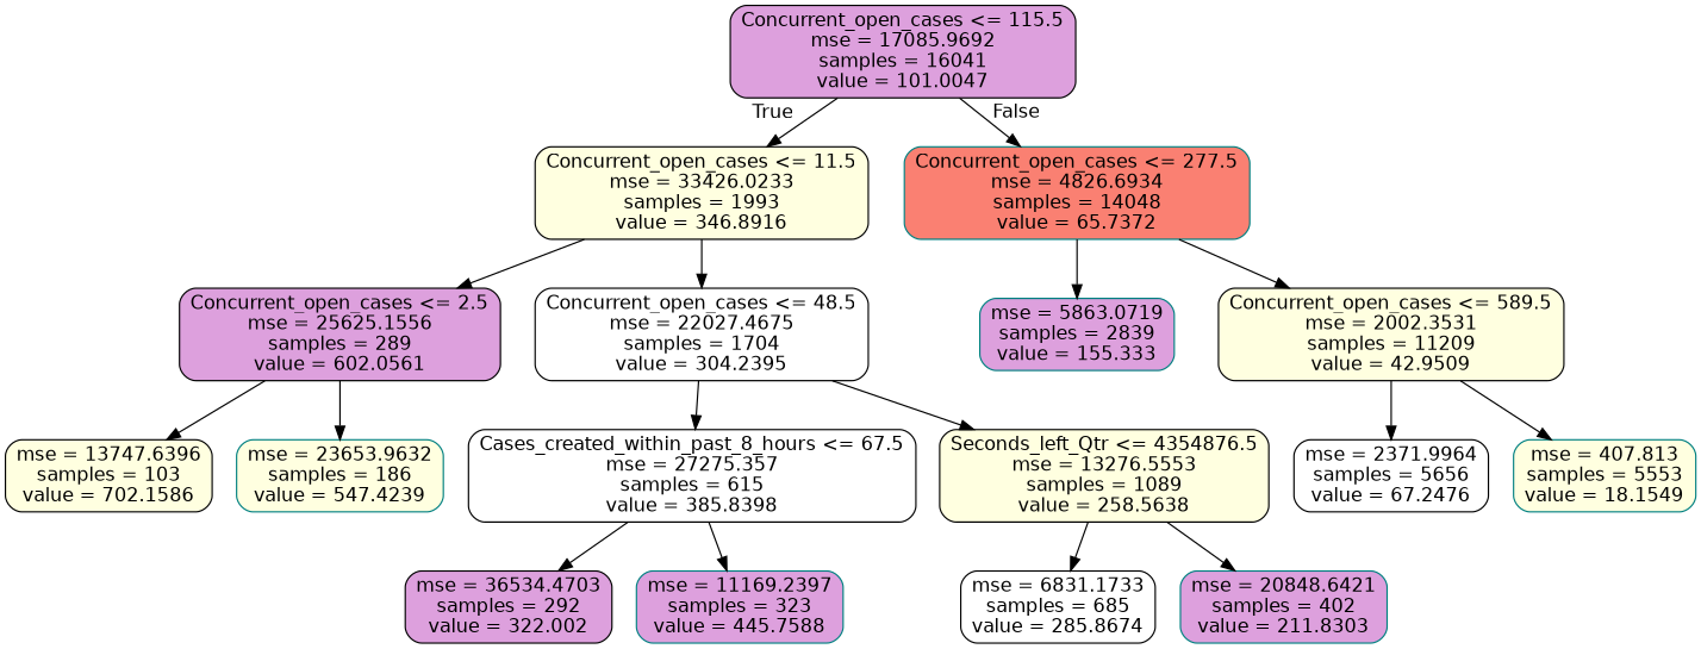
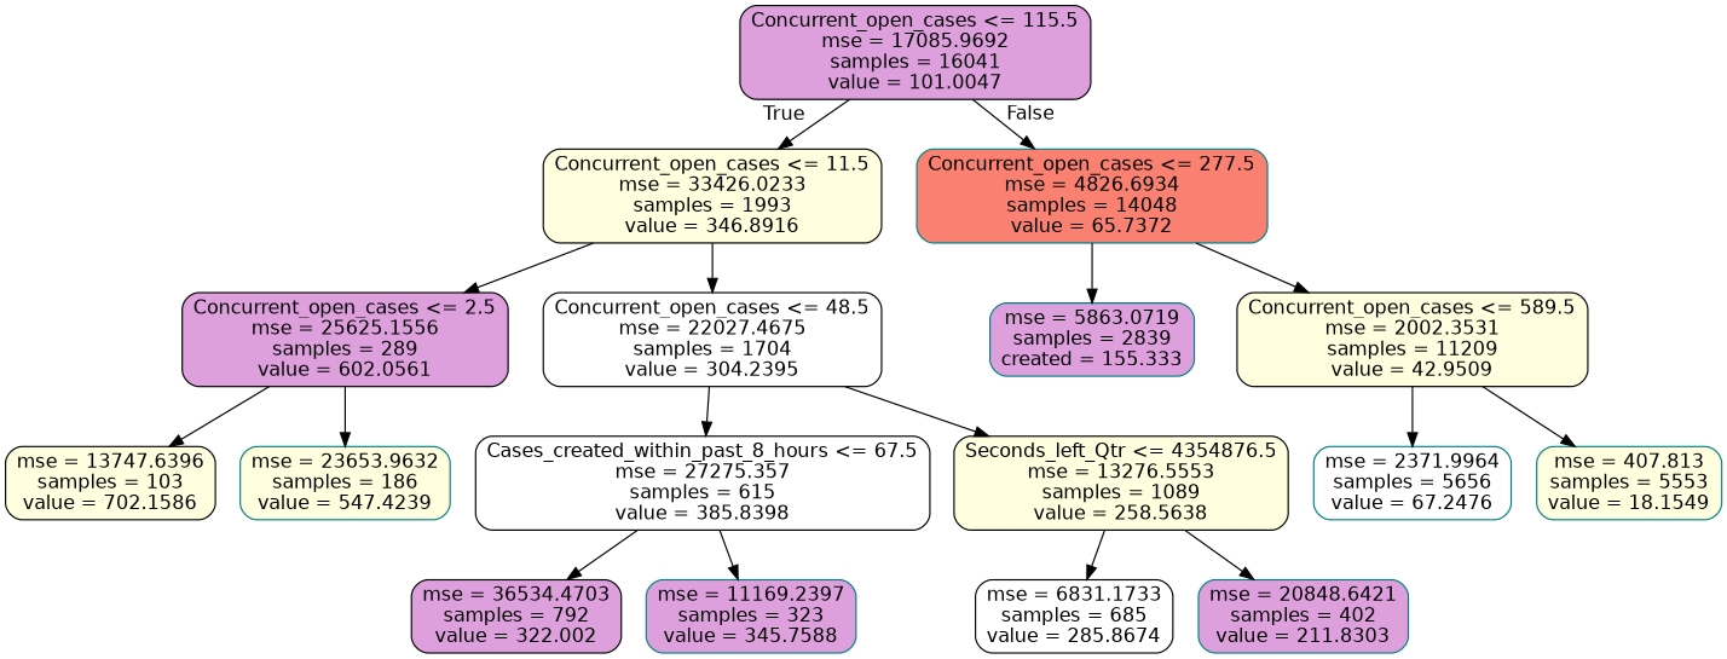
  digraph {
    node [color=black fillcolor=plum fontname=helvetica shape=box style="filled, rounded"]
    edge [fontname=helvetica]
    n1 [label="Concurrent_open_cases <= 115.5\nmse = 17085.9692\nsamples = 16041\nvalue = 101.0047"]
    n2 [fillcolor=lightyellow label="Concurrent_open_cases <= 11.5\nmse = 33426.0233\nsamples = 1993\nvalue = 346.8916"]
    n3 [color=teal fillcolor=salmon label="Concurrent_open_cases <= 277.5\nmse = 4826.6934\nsamples = 14048\nvalue = 65.7372"]
    n4 [label="Concurrent_open_cases <= 2.5\nmse = 25625.1556\nsamples = 289\nvalue = 602.0561"]
    n5 [fillcolor=white label="Concurrent_open_cases <= 48.5\nmse = 22027.4675\nsamples = 1704\nvalue = 304.2395"]
-   n6 [color=teal label="mse = 5863.0719\nsamples = 2839\nvalue = 155.333"]
+   n6 [color=teal label="mse = 5863.0719\nsamples = 2839\ncreated = 155.333"]
    n7 [fillcolor=lightyellow label="Concurrent_open_cases <= 589.5\nmse = 2002.3531\nsamples = 11209\nvalue = 42.9509"]
    n8 [fillcolor=lightyellow label="mse = 13747.6396\nsamples = 103\nvalue = 702.1586"]
    n9 [color=teal fillcolor=lightyellow label="mse = 23653.9632\nsamples = 186\nvalue = 547.4239"]
    n10 [fillcolor=white label="Cases_created_within_past_8_hours <= 67.5\nmse = 27275.357\nsamples = 615\nvalue = 385.8398"]
    n11 [fillcolor=lightyellow label="Seconds_left_Qtr <= 4354876.5\nmse = 13276.5553\nsamples = 1089\nvalue = 258.5638"]
-   n12 [label="mse = 36534.4703\nsamples = 292\nvalue = 322.002"]
-   n13 [color=teal label="mse = 11169.2397\nsamples = 323\nvalue = 445.7588"]
+   n12 [label="mse = 36534.4703\nsamples = 792\nvalue = 322.002"]
+   n13 [color=teal label="mse = 11169.2397\nsamples = 323\nvalue = 345.7588"]
    n14 [fillcolor=white label="mse = 6831.1733\nsamples = 685\nvalue = 285.8674"]
    n15 [color=teal label="mse = 20848.6421\nsamples = 402\nvalue = 211.8303"]
-   n16 [fillcolor=white label="mse = 2371.9964\nsamples = 5656\nvalue = 67.2476"]
+   n16 [color=teal fillcolor=white label="mse = 2371.9964\nsamples = 5656\nvalue = 67.2476"]
    n17 [color=teal fillcolor=lightyellow label="mse = 407.813\nsamples = 5553\nvalue = 18.1549"]
    n1 -> n2 [headlabel=True labelangle=45 labeldistance=2.5]
    n1 -> n3 [headlabel=False labelangle=-45 labeldistance=2.5]
    n2 -> n4
    n2 -> n5
    n3 -> n6
    n3 -> n7
    n4 -> n8
    n4 -> n9
    n5 -> n10
    n5 -> n11
    n7 -> n16
    n7 -> n17
    n10 -> n12
    n10 -> n13
    n11 -> n14
    n11 -> n15
  }
